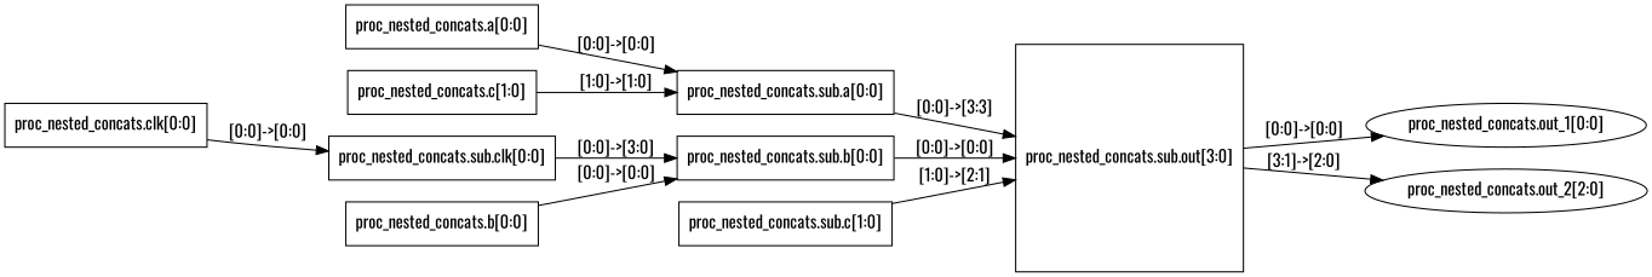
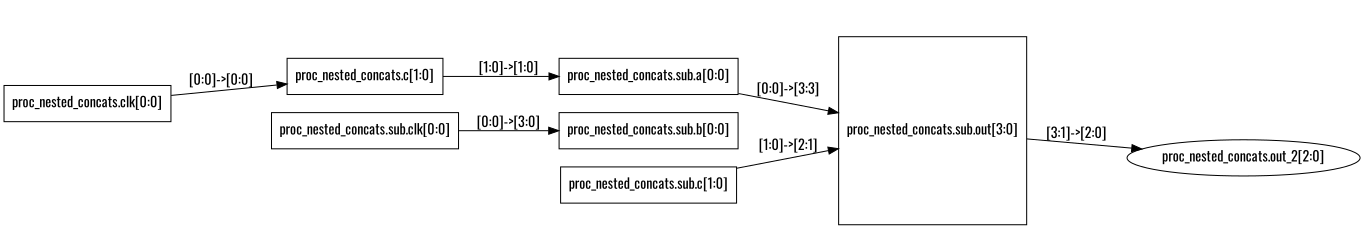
  digraph {
    fontname=Oswald
    rankdir=LR
    node [fontname=Oswald shape=rectangle]
    edge [fontname=Oswald]
-   n1 [label="proc_nested_concats.a[0:0]"]
    n2 [label="proc_nested_concats.sub.a[0:0]"]
    n3 [label="proc_nested_concats.sub.out[3:0]" shape=square]
-   n4 [label="proc_nested_concats.out_1[0:0]" shape=ellipse]
    n5 [label="proc_nested_concats.out_2[2:0]" shape=ellipse]
-   n6 [label="proc_nested_concats.b[0:0]"]
    n7 [label="proc_nested_concats.sub.b[0:0]"]
    n8 [label="proc_nested_concats.c[1:0]"]
    n9 [label="proc_nested_concats.sub.c[1:0]"]
    n10 [label="proc_nested_concats.clk[0:0]"]
    n11 [label="proc_nested_concats.sub.clk[0:0]"]
-   n1 -> n2 [label="[0:0]->[0:0]"]
    n2 -> n3 [label="[0:0]->[3:3]"]
-   n3 -> n4 [label="[0:0]->[0:0]"]
    n3 -> n5 [label="[3:1]->[2:0]"]
-   n6 -> n7 [label="[0:0]->[0:0]"]
-   n7 -> n3 [label="[0:0]->[0:0]"]
    n8 -> n2 [label="[1:0]->[1:0]"]
    n9 -> n3 [label="[1:0]->[2:1]"]
-   n10 -> n11 [label="[0:0]->[0:0]"]
+   n10 -> n8 [label="[0:0]->[0:0]"]
    n11 -> n7 [label="[0:0]->[3:0]"]
  }
